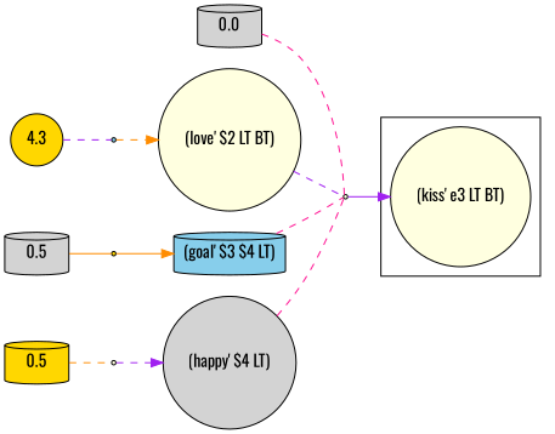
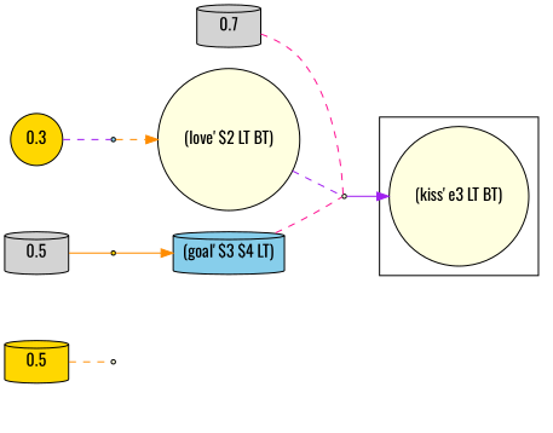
  digraph {
    fontname=Oswald
    rankdir=LR
    node [fillcolor=lightyellow fontname=Oswald shape=circle style=filled]
    edge [arrowhead=none color=purple fontname=Oswald style=dashed]
    n1 [label="(kiss' e3 LT BT)"]
-   n2 [fillcolor=lightgrey label=0.0 shape=cylinder]
+   n2 [fillcolor=lightgrey label=0.7 shape=cylinder]
    r0 [shape=point]
-   n4 [fillcolor=gold label=4.3]
+   n4 [fillcolor=gold label=0.3]
    r1 [fillcolor=skyblue shape=point]
    n6 [label="(love' $2 LT BT)"]
    n7 [fillcolor=lightgrey label=0.5 shape=cylinder]
    r2 [fillcolor=gold shape=point]
    n9 [fillcolor=skyblue label="(goal' $3 $4 LT)" shape=cylinder]
    n10 [fillcolor=gold label=0.5 shape=cylinder]
    r3 [shape=point]
-   n12 [fillcolor=lightgrey label="(happy' $4 LT)"]
    subgraph cluster_1 {
      n1
    }
    n2 -> r0 [color=deeppink]
    r0 -> n1 [style=solid arrowhead=""]
    n4 -> r1
    r1 -> n6 [color=darkorange arrowhead=""]
    n6 -> r0
    n7 -> r2 [color=darkorange style=solid]
    r2 -> n9 [color=darkorange style=solid arrowhead=""]
    n9 -> r0 [color=deeppink]
    n10 -> r3 [color=darkorange]
-   r3 -> n12 [arrowhead=""]
-   n12 -> r0 [color=deeppink]
  }
